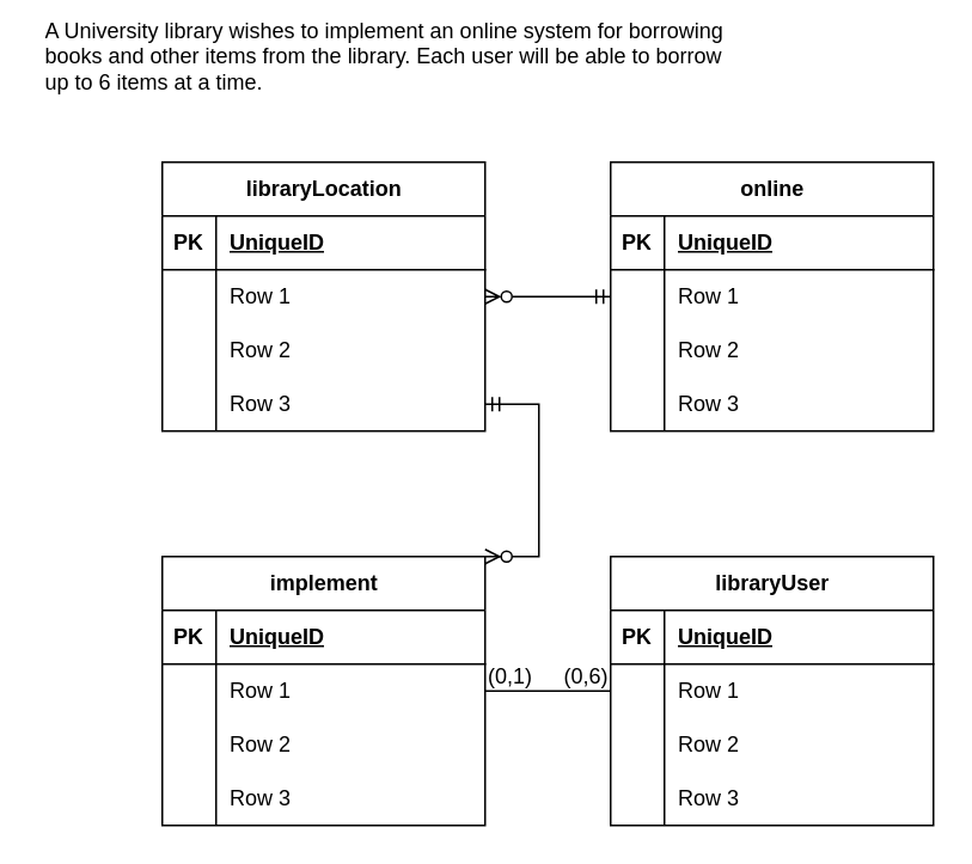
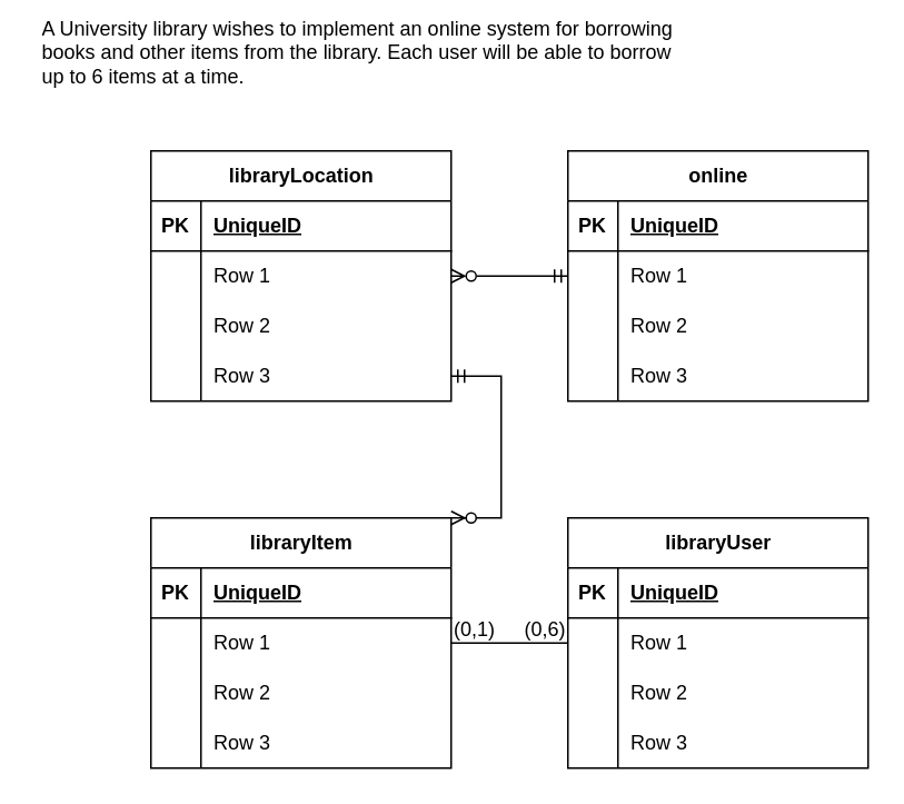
  <mxCell id="0" />
  <mxCell id="1" parent="0" />
- <mxCell id="2" value="implement" style="shape=table;startSize=30;container=1;collapsible=1;childLayout=tableLayout;fixedRows=1;rowLines=0;fontStyle=1;align=center;resizeLast=1;html=1;" vertex="1" parent="1"><mxGeometry x="90" y="310" width="180" height="150" as="geometry" /></mxCell>
+ <mxCell id="2" value="libraryItem" style="shape=table;startSize=30;container=1;collapsible=1;childLayout=tableLayout;fixedRows=1;rowLines=0;fontStyle=1;align=center;resizeLast=1;html=1;" vertex="1" parent="1"><mxGeometry x="90" y="310" width="180" height="150" as="geometry" /></mxCell>
  <mxCell id="3" value="" style="shape=tableRow;horizontal=0;startSize=0;swimlaneHead=0;swimlaneBody=0;fillColor=none;collapsible=0;dropTarget=0;points=[[0,0.5],[1,0.5]];portConstraint=eastwest;top=0;left=0;right=0;bottom=1;" vertex="1" parent="2"><mxGeometry y="30" width="180" height="30" as="geometry" /></mxCell>
  <mxCell id="4" value="PK" style="shape=partialRectangle;connectable=0;fillColor=none;top=0;left=0;bottom=0;right=0;fontStyle=1;overflow=hidden;whiteSpace=wrap;html=1;" vertex="1" parent="3"><mxGeometry width="30" height="30" as="geometry"><mxRectangle width="30" height="30" as="alternateBounds" /></mxGeometry></mxCell>
  <mxCell id="5" value="UniqueID" style="shape=partialRectangle;connectable=0;fillColor=none;top=0;left=0;bottom=0;right=0;align=left;spacingLeft=6;fontStyle=5;overflow=hidden;whiteSpace=wrap;html=1;" vertex="1" parent="3"><mxGeometry x="30" width="150" height="30" as="geometry"><mxRectangle width="150" height="30" as="alternateBounds" /></mxGeometry></mxCell>
  <mxCell id="6" value="" style="shape=tableRow;horizontal=0;startSize=0;swimlaneHead=0;swimlaneBody=0;fillColor=none;collapsible=0;dropTarget=0;points=[[0,0.5],[1,0.5]];portConstraint=eastwest;top=0;left=0;right=0;bottom=0;" vertex="1" parent="2"><mxGeometry y="60" width="180" height="30" as="geometry" /></mxCell>
  <mxCell id="7" value="" style="shape=partialRectangle;connectable=0;fillColor=none;top=0;left=0;bottom=0;right=0;editable=1;overflow=hidden;whiteSpace=wrap;html=1;" vertex="1" parent="6"><mxGeometry width="30" height="30" as="geometry"><mxRectangle width="30" height="30" as="alternateBounds" /></mxGeometry></mxCell>
  <mxCell id="8" value="Row 1" style="shape=partialRectangle;connectable=0;fillColor=none;top=0;left=0;bottom=0;right=0;align=left;spacingLeft=6;overflow=hidden;whiteSpace=wrap;html=1;" vertex="1" parent="6"><mxGeometry x="30" width="150" height="30" as="geometry"><mxRectangle width="150" height="30" as="alternateBounds" /></mxGeometry></mxCell>
  <mxCell id="9" value="" style="shape=tableRow;horizontal=0;startSize=0;swimlaneHead=0;swimlaneBody=0;fillColor=none;collapsible=0;dropTarget=0;points=[[0,0.5],[1,0.5]];portConstraint=eastwest;top=0;left=0;right=0;bottom=0;" vertex="1" parent="2"><mxGeometry y="90" width="180" height="30" as="geometry" /></mxCell>
  <mxCell id="10" value="" style="shape=partialRectangle;connectable=0;fillColor=none;top=0;left=0;bottom=0;right=0;editable=1;overflow=hidden;whiteSpace=wrap;html=1;" vertex="1" parent="9"><mxGeometry width="30" height="30" as="geometry"><mxRectangle width="30" height="30" as="alternateBounds" /></mxGeometry></mxCell>
  <mxCell id="11" value="Row 2" style="shape=partialRectangle;connectable=0;fillColor=none;top=0;left=0;bottom=0;right=0;align=left;spacingLeft=6;overflow=hidden;whiteSpace=wrap;html=1;" vertex="1" parent="9"><mxGeometry x="30" width="150" height="30" as="geometry"><mxRectangle width="150" height="30" as="alternateBounds" /></mxGeometry></mxCell>
  <mxCell id="12" value="" style="shape=tableRow;horizontal=0;startSize=0;swimlaneHead=0;swimlaneBody=0;fillColor=none;collapsible=0;dropTarget=0;points=[[0,0.5],[1,0.5]];portConstraint=eastwest;top=0;left=0;right=0;bottom=0;" vertex="1" parent="2"><mxGeometry y="120" width="180" height="30" as="geometry" /></mxCell>
  <mxCell id="13" value="" style="shape=partialRectangle;connectable=0;fillColor=none;top=0;left=0;bottom=0;right=0;editable=1;overflow=hidden;whiteSpace=wrap;html=1;" vertex="1" parent="12"><mxGeometry width="30" height="30" as="geometry"><mxRectangle width="30" height="30" as="alternateBounds" /></mxGeometry></mxCell>
  <mxCell id="14" value="Row 3" style="shape=partialRectangle;connectable=0;fillColor=none;top=0;left=0;bottom=0;right=0;align=left;spacingLeft=6;overflow=hidden;whiteSpace=wrap;html=1;" vertex="1" parent="12"><mxGeometry x="30" width="150" height="30" as="geometry"><mxRectangle width="150" height="30" as="alternateBounds" /></mxGeometry></mxCell>
  <mxCell id="15" value="libraryUser" style="shape=table;startSize=30;container=1;collapsible=1;childLayout=tableLayout;fixedRows=1;rowLines=0;fontStyle=1;align=center;resizeLast=1;html=1;" vertex="1" parent="1"><mxGeometry x="340" y="310" width="180" height="150" as="geometry" /></mxCell>
  <mxCell id="16" value="" style="shape=tableRow;horizontal=0;startSize=0;swimlaneHead=0;swimlaneBody=0;fillColor=none;collapsible=0;dropTarget=0;points=[[0,0.5],[1,0.5]];portConstraint=eastwest;top=0;left=0;right=0;bottom=1;" vertex="1" parent="15"><mxGeometry y="30" width="180" height="30" as="geometry" /></mxCell>
  <mxCell id="17" value="PK" style="shape=partialRectangle;connectable=0;fillColor=none;top=0;left=0;bottom=0;right=0;fontStyle=1;overflow=hidden;whiteSpace=wrap;html=1;" vertex="1" parent="16"><mxGeometry width="30" height="30" as="geometry"><mxRectangle width="30" height="30" as="alternateBounds" /></mxGeometry></mxCell>
  <mxCell id="18" value="UniqueID" style="shape=partialRectangle;connectable=0;fillColor=none;top=0;left=0;bottom=0;right=0;align=left;spacingLeft=6;fontStyle=5;overflow=hidden;whiteSpace=wrap;html=1;" vertex="1" parent="16"><mxGeometry x="30" width="150" height="30" as="geometry"><mxRectangle width="150" height="30" as="alternateBounds" /></mxGeometry></mxCell>
  <mxCell id="19" value="" style="shape=tableRow;horizontal=0;startSize=0;swimlaneHead=0;swimlaneBody=0;fillColor=none;collapsible=0;dropTarget=0;points=[[0,0.5],[1,0.5]];portConstraint=eastwest;top=0;left=0;right=0;bottom=0;" vertex="1" parent="15"><mxGeometry y="60" width="180" height="30" as="geometry" /></mxCell>
  <mxCell id="20" value="" style="shape=partialRectangle;connectable=0;fillColor=none;top=0;left=0;bottom=0;right=0;editable=1;overflow=hidden;whiteSpace=wrap;html=1;" vertex="1" parent="19"><mxGeometry width="30" height="30" as="geometry"><mxRectangle width="30" height="30" as="alternateBounds" /></mxGeometry></mxCell>
  <mxCell id="21" value="Row 1" style="shape=partialRectangle;connectable=0;fillColor=none;top=0;left=0;bottom=0;right=0;align=left;spacingLeft=6;overflow=hidden;whiteSpace=wrap;html=1;" vertex="1" parent="19"><mxGeometry x="30" width="150" height="30" as="geometry"><mxRectangle width="150" height="30" as="alternateBounds" /></mxGeometry></mxCell>
  <mxCell id="22" value="" style="shape=tableRow;horizontal=0;startSize=0;swimlaneHead=0;swimlaneBody=0;fillColor=none;collapsible=0;dropTarget=0;points=[[0,0.5],[1,0.5]];portConstraint=eastwest;top=0;left=0;right=0;bottom=0;" vertex="1" parent="15"><mxGeometry y="90" width="180" height="30" as="geometry" /></mxCell>
  <mxCell id="23" value="" style="shape=partialRectangle;connectable=0;fillColor=none;top=0;left=0;bottom=0;right=0;editable=1;overflow=hidden;whiteSpace=wrap;html=1;" vertex="1" parent="22"><mxGeometry width="30" height="30" as="geometry"><mxRectangle width="30" height="30" as="alternateBounds" /></mxGeometry></mxCell>
  <mxCell id="24" value="Row 2" style="shape=partialRectangle;connectable=0;fillColor=none;top=0;left=0;bottom=0;right=0;align=left;spacingLeft=6;overflow=hidden;whiteSpace=wrap;html=1;" vertex="1" parent="22"><mxGeometry x="30" width="150" height="30" as="geometry"><mxRectangle width="150" height="30" as="alternateBounds" /></mxGeometry></mxCell>
  <mxCell id="25" value="" style="shape=tableRow;horizontal=0;startSize=0;swimlaneHead=0;swimlaneBody=0;fillColor=none;collapsible=0;dropTarget=0;points=[[0,0.5],[1,0.5]];portConstraint=eastwest;top=0;left=0;right=0;bottom=0;" vertex="1" parent="15"><mxGeometry y="120" width="180" height="30" as="geometry" /></mxCell>
  <mxCell id="26" value="" style="shape=partialRectangle;connectable=0;fillColor=none;top=0;left=0;bottom=0;right=0;editable=1;overflow=hidden;whiteSpace=wrap;html=1;" vertex="1" parent="25"><mxGeometry width="30" height="30" as="geometry"><mxRectangle width="30" height="30" as="alternateBounds" /></mxGeometry></mxCell>
  <mxCell id="27" value="Row 3" style="shape=partialRectangle;connectable=0;fillColor=none;top=0;left=0;bottom=0;right=0;align=left;spacingLeft=6;overflow=hidden;whiteSpace=wrap;html=1;" vertex="1" parent="25"><mxGeometry x="30" width="150" height="30" as="geometry"><mxRectangle width="150" height="30" as="alternateBounds" /></mxGeometry></mxCell>
  <mxCell id="28" value="" style="endArrow=none;html=1;rounded=0;entryX=0;entryY=0.5;entryDx=0;entryDy=0;exitX=1;exitY=0.5;exitDx=0;exitDy=0;" edge="1" parent="1" source="6" target="19"><mxGeometry relative="1" as="geometry"><mxPoint x="170" y="360" as="sourcePoint" /><mxPoint x="330" y="360" as="targetPoint" /></mxGeometry></mxCell>
  <mxCell id="29" value="(0,1)" style="resizable=0;html=1;whiteSpace=wrap;align=left;verticalAlign=bottom;" connectable="0" vertex="1" parent="28"><mxGeometry x="-1" relative="1" as="geometry" /></mxCell>
  <mxCell id="30" value="(0,6)" style="resizable=0;html=1;whiteSpace=wrap;align=right;verticalAlign=bottom;" connectable="0" vertex="1" parent="28"><mxGeometry x="1" relative="1" as="geometry" /></mxCell>
  <mxCell id="31" value="&lt;div&gt;libraryLocation&lt;/div&gt;" style="shape=table;startSize=30;container=1;collapsible=1;childLayout=tableLayout;fixedRows=1;rowLines=0;fontStyle=1;align=center;resizeLast=1;html=1;" vertex="1" parent="1"><mxGeometry x="90" y="90" width="180" height="150" as="geometry" /></mxCell>
  <mxCell id="32" value="" style="shape=tableRow;horizontal=0;startSize=0;swimlaneHead=0;swimlaneBody=0;fillColor=none;collapsible=0;dropTarget=0;points=[[0,0.5],[1,0.5]];portConstraint=eastwest;top=0;left=0;right=0;bottom=1;" vertex="1" parent="31"><mxGeometry y="30" width="180" height="30" as="geometry" /></mxCell>
  <mxCell id="33" value="PK" style="shape=partialRectangle;connectable=0;fillColor=none;top=0;left=0;bottom=0;right=0;fontStyle=1;overflow=hidden;whiteSpace=wrap;html=1;" vertex="1" parent="32"><mxGeometry width="30" height="30" as="geometry"><mxRectangle width="30" height="30" as="alternateBounds" /></mxGeometry></mxCell>
  <mxCell id="34" value="UniqueID" style="shape=partialRectangle;connectable=0;fillColor=none;top=0;left=0;bottom=0;right=0;align=left;spacingLeft=6;fontStyle=5;overflow=hidden;whiteSpace=wrap;html=1;" vertex="1" parent="32"><mxGeometry x="30" width="150" height="30" as="geometry"><mxRectangle width="150" height="30" as="alternateBounds" /></mxGeometry></mxCell>
  <mxCell id="35" value="" style="shape=tableRow;horizontal=0;startSize=0;swimlaneHead=0;swimlaneBody=0;fillColor=none;collapsible=0;dropTarget=0;points=[[0,0.5],[1,0.5]];portConstraint=eastwest;top=0;left=0;right=0;bottom=0;" vertex="1" parent="31"><mxGeometry y="60" width="180" height="30" as="geometry" /></mxCell>
  <mxCell id="36" value="" style="shape=partialRectangle;connectable=0;fillColor=none;top=0;left=0;bottom=0;right=0;editable=1;overflow=hidden;whiteSpace=wrap;html=1;" vertex="1" parent="35"><mxGeometry width="30" height="30" as="geometry"><mxRectangle width="30" height="30" as="alternateBounds" /></mxGeometry></mxCell>
  <mxCell id="37" value="Row 1" style="shape=partialRectangle;connectable=0;fillColor=none;top=0;left=0;bottom=0;right=0;align=left;spacingLeft=6;overflow=hidden;whiteSpace=wrap;html=1;" vertex="1" parent="35"><mxGeometry x="30" width="150" height="30" as="geometry"><mxRectangle width="150" height="30" as="alternateBounds" /></mxGeometry></mxCell>
  <mxCell id="38" value="" style="shape=tableRow;horizontal=0;startSize=0;swimlaneHead=0;swimlaneBody=0;fillColor=none;collapsible=0;dropTarget=0;points=[[0,0.5],[1,0.5]];portConstraint=eastwest;top=0;left=0;right=0;bottom=0;" vertex="1" parent="31"><mxGeometry y="90" width="180" height="30" as="geometry" /></mxCell>
  <mxCell id="39" value="" style="shape=partialRectangle;connectable=0;fillColor=none;top=0;left=0;bottom=0;right=0;editable=1;overflow=hidden;whiteSpace=wrap;html=1;" vertex="1" parent="38"><mxGeometry width="30" height="30" as="geometry"><mxRectangle width="30" height="30" as="alternateBounds" /></mxGeometry></mxCell>
  <mxCell id="40" value="Row 2" style="shape=partialRectangle;connectable=0;fillColor=none;top=0;left=0;bottom=0;right=0;align=left;spacingLeft=6;overflow=hidden;whiteSpace=wrap;html=1;" vertex="1" parent="38"><mxGeometry x="30" width="150" height="30" as="geometry"><mxRectangle width="150" height="30" as="alternateBounds" /></mxGeometry></mxCell>
  <mxCell id="41" value="" style="shape=tableRow;horizontal=0;startSize=0;swimlaneHead=0;swimlaneBody=0;fillColor=none;collapsible=0;dropTarget=0;points=[[0,0.5],[1,0.5]];portConstraint=eastwest;top=0;left=0;right=0;bottom=0;" vertex="1" parent="31"><mxGeometry y="120" width="180" height="30" as="geometry" /></mxCell>
  <mxCell id="42" value="" style="shape=partialRectangle;connectable=0;fillColor=none;top=0;left=0;bottom=0;right=0;editable=1;overflow=hidden;whiteSpace=wrap;html=1;" vertex="1" parent="41"><mxGeometry width="30" height="30" as="geometry"><mxRectangle width="30" height="30" as="alternateBounds" /></mxGeometry></mxCell>
  <mxCell id="43" value="Row 3" style="shape=partialRectangle;connectable=0;fillColor=none;top=0;left=0;bottom=0;right=0;align=left;spacingLeft=6;overflow=hidden;whiteSpace=wrap;html=1;" vertex="1" parent="41"><mxGeometry x="30" width="150" height="30" as="geometry"><mxRectangle width="150" height="30" as="alternateBounds" /></mxGeometry></mxCell>
  <mxCell id="44" value="" style="edgeStyle=entityRelationEdgeStyle;fontSize=12;html=1;endArrow=ERzeroToMany;startArrow=ERmandOne;rounded=0;exitX=0;exitY=0.5;exitDx=0;exitDy=0;entryX=1;entryY=0;entryDx=0;entryDy=0;" edge="1" parent="1" target="2"><mxGeometry width="100" height="100" relative="1" as="geometry"><mxPoint x="270" y="225" as="sourcePoint" /><mxPoint x="280" y="290" as="targetPoint" /><Array as="points"><mxPoint x="250" y="310" /><mxPoint x="300" y="290" /></Array></mxGeometry></mxCell>
  <mxCell id="45" style="edgeStyle=orthogonalEdgeStyle;rounded=0;orthogonalLoop=1;jettySize=auto;html=1;entryX=1;entryY=0.5;entryDx=0;entryDy=0;endArrow=ERzeroToMany;endFill=0;startArrow=ERmandOne;startFill=0;" edge="1" parent="1" source="46" target="35"><mxGeometry relative="1" as="geometry" /></mxCell>
  <mxCell id="46" value="online" style="shape=table;startSize=30;container=1;collapsible=1;childLayout=tableLayout;fixedRows=1;rowLines=0;fontStyle=1;align=center;resizeLast=1;html=1;" vertex="1" parent="1"><mxGeometry x="340" y="90" width="180" height="150" as="geometry" /></mxCell>
  <mxCell id="47" value="" style="shape=tableRow;horizontal=0;startSize=0;swimlaneHead=0;swimlaneBody=0;fillColor=none;collapsible=0;dropTarget=0;points=[[0,0.5],[1,0.5]];portConstraint=eastwest;top=0;left=0;right=0;bottom=1;" vertex="1" parent="46"><mxGeometry y="30" width="180" height="30" as="geometry" /></mxCell>
  <mxCell id="48" value="PK" style="shape=partialRectangle;connectable=0;fillColor=none;top=0;left=0;bottom=0;right=0;fontStyle=1;overflow=hidden;whiteSpace=wrap;html=1;" vertex="1" parent="47"><mxGeometry width="30" height="30" as="geometry"><mxRectangle width="30" height="30" as="alternateBounds" /></mxGeometry></mxCell>
  <mxCell id="49" value="UniqueID" style="shape=partialRectangle;connectable=0;fillColor=none;top=0;left=0;bottom=0;right=0;align=left;spacingLeft=6;fontStyle=5;overflow=hidden;whiteSpace=wrap;html=1;" vertex="1" parent="47"><mxGeometry x="30" width="150" height="30" as="geometry"><mxRectangle width="150" height="30" as="alternateBounds" /></mxGeometry></mxCell>
  <mxCell id="50" value="" style="shape=tableRow;horizontal=0;startSize=0;swimlaneHead=0;swimlaneBody=0;fillColor=none;collapsible=0;dropTarget=0;points=[[0,0.5],[1,0.5]];portConstraint=eastwest;top=0;left=0;right=0;bottom=0;" vertex="1" parent="46"><mxGeometry y="60" width="180" height="30" as="geometry" /></mxCell>
  <mxCell id="51" value="" style="shape=partialRectangle;connectable=0;fillColor=none;top=0;left=0;bottom=0;right=0;editable=1;overflow=hidden;whiteSpace=wrap;html=1;" vertex="1" parent="50"><mxGeometry width="30" height="30" as="geometry"><mxRectangle width="30" height="30" as="alternateBounds" /></mxGeometry></mxCell>
  <mxCell id="52" value="Row 1" style="shape=partialRectangle;connectable=0;fillColor=none;top=0;left=0;bottom=0;right=0;align=left;spacingLeft=6;overflow=hidden;whiteSpace=wrap;html=1;" vertex="1" parent="50"><mxGeometry x="30" width="150" height="30" as="geometry"><mxRectangle width="150" height="30" as="alternateBounds" /></mxGeometry></mxCell>
  <mxCell id="53" value="" style="shape=tableRow;horizontal=0;startSize=0;swimlaneHead=0;swimlaneBody=0;fillColor=none;collapsible=0;dropTarget=0;points=[[0,0.5],[1,0.5]];portConstraint=eastwest;top=0;left=0;right=0;bottom=0;" vertex="1" parent="46"><mxGeometry y="90" width="180" height="30" as="geometry" /></mxCell>
  <mxCell id="54" value="" style="shape=partialRectangle;connectable=0;fillColor=none;top=0;left=0;bottom=0;right=0;editable=1;overflow=hidden;whiteSpace=wrap;html=1;" vertex="1" parent="53"><mxGeometry width="30" height="30" as="geometry"><mxRectangle width="30" height="30" as="alternateBounds" /></mxGeometry></mxCell>
  <mxCell id="55" value="Row 2" style="shape=partialRectangle;connectable=0;fillColor=none;top=0;left=0;bottom=0;right=0;align=left;spacingLeft=6;overflow=hidden;whiteSpace=wrap;html=1;" vertex="1" parent="53"><mxGeometry x="30" width="150" height="30" as="geometry"><mxRectangle width="150" height="30" as="alternateBounds" /></mxGeometry></mxCell>
  <mxCell id="56" value="" style="shape=tableRow;horizontal=0;startSize=0;swimlaneHead=0;swimlaneBody=0;fillColor=none;collapsible=0;dropTarget=0;points=[[0,0.5],[1,0.5]];portConstraint=eastwest;top=0;left=0;right=0;bottom=0;" vertex="1" parent="46"><mxGeometry y="120" width="180" height="30" as="geometry" /></mxCell>
  <mxCell id="57" value="" style="shape=partialRectangle;connectable=0;fillColor=none;top=0;left=0;bottom=0;right=0;editable=1;overflow=hidden;whiteSpace=wrap;html=1;" vertex="1" parent="56"><mxGeometry width="30" height="30" as="geometry"><mxRectangle width="30" height="30" as="alternateBounds" /></mxGeometry></mxCell>
  <mxCell id="58" value="Row 3" style="shape=partialRectangle;connectable=0;fillColor=none;top=0;left=0;bottom=0;right=0;align=left;spacingLeft=6;overflow=hidden;whiteSpace=wrap;html=1;" vertex="1" parent="56"><mxGeometry x="30" width="150" height="30" as="geometry"><mxRectangle width="150" height="30" as="alternateBounds" /></mxGeometry></mxCell>
  <mxCell id="59" value="A University library wishes to implement an online system for borrowing &lt;br/&gt;books and other items from the library. Each user will be able to borrow&lt;br/&gt; up to 6 items at a time." style="text;html=1;strokeColor=none;fillColor=none;spacing=5;spacingTop=-20;whiteSpace=wrap;overflow=hidden;rounded=0;" vertex="1" parent="1"><mxGeometry x="20" y="20" width="420" height="120" as="geometry" /></mxCell>
